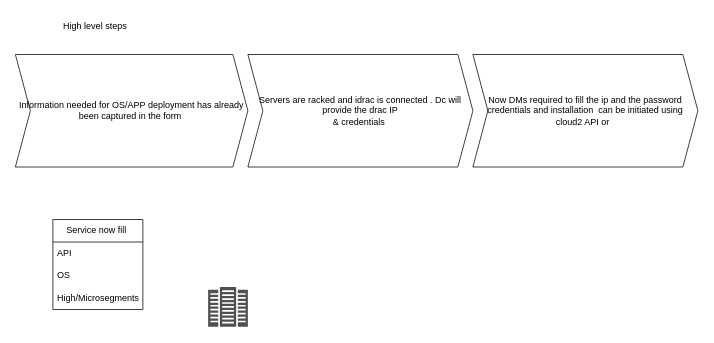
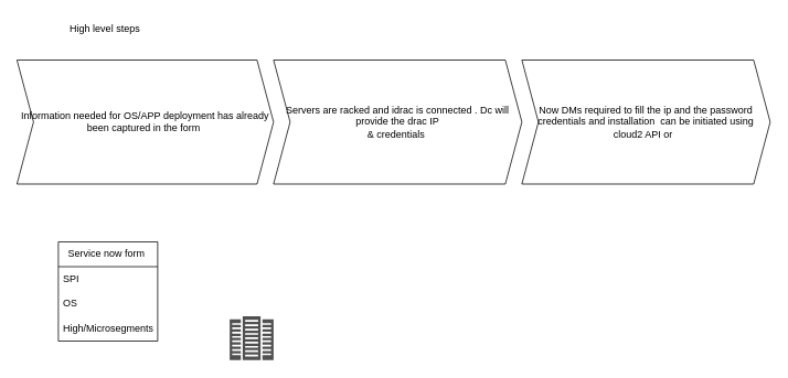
  <mxCell id="0" />
  <mxCell id="1" parent="0" />
  <mxCell id="2" value="Information needed for OS/APP deployment has already been captured in the form&amp;nbsp;" style="shape=step;perimeter=stepPerimeter;whiteSpace=wrap;html=1;fixedSize=1;" vertex="1" parent="1"><mxGeometry x="20" y="72" width="310" height="150" as="geometry" /></mxCell>
  <mxCell id="3" value="Servers are racked and idrac is connected . Dc will provide the drac IP&lt;br&gt;&amp;amp; credentials&amp;nbsp;" style="shape=step;perimeter=stepPerimeter;whiteSpace=wrap;html=1;fixedSize=1;" vertex="1" parent="1"><mxGeometry x="330" y="72" width="300" height="150" as="geometry" /></mxCell>
  <mxCell id="4" value="Now DMs required to fill the ip and the password credentials and installation&amp;nbsp; can be initiated using cloud2 API or&amp;nbsp;&amp;nbsp;" style="shape=step;perimeter=stepPerimeter;whiteSpace=wrap;html=1;fixedSize=1;" vertex="1" parent="1"><mxGeometry x="630" y="72" width="300" height="150" as="geometry" /></mxCell>
  <mxCell id="5" value="High level steps" style="text;html=1;align=center;verticalAlign=middle;resizable=0;points=[];autosize=1;strokeColor=none;fillColor=none;" vertex="1" parent="1"><mxGeometry x="71" y="20" width="110" height="30" as="geometry" /></mxCell>
- <mxCell id="6" value="Service now fill&amp;nbsp;" style="swimlane;fontStyle=0;childLayout=stackLayout;horizontal=1;startSize=30;horizontalStack=0;resizeParent=1;resizeParentMax=0;resizeLast=0;collapsible=1;marginBottom=0;whiteSpace=wrap;html=1;" vertex="1" parent="1"><mxGeometry x="70" y="292" width="120" height="120" as="geometry" /></mxCell>
- <mxCell id="7" value="API&amp;nbsp;" style="text;strokeColor=none;fillColor=none;align=left;verticalAlign=middle;spacingLeft=4;spacingRight=4;overflow=hidden;points=[[0,0.5],[1,0.5]];portConstraint=eastwest;rotatable=0;whiteSpace=wrap;html=1;" vertex="1" parent="6"><mxGeometry y="30" width="120" height="30" as="geometry" /></mxCell>
+ <mxCell id="6" value="Service now form&amp;nbsp;" style="swimlane;fontStyle=0;childLayout=stackLayout;horizontal=1;startSize=30;horizontalStack=0;resizeParent=1;resizeParentMax=0;resizeLast=0;collapsible=1;marginBottom=0;whiteSpace=wrap;html=1;" vertex="1" parent="1"><mxGeometry x="70" y="292" width="120" height="120" as="geometry" /></mxCell>
+ <mxCell id="7" value="SPI&amp;nbsp;" style="text;strokeColor=none;fillColor=none;align=left;verticalAlign=middle;spacingLeft=4;spacingRight=4;overflow=hidden;points=[[0,0.5],[1,0.5]];portConstraint=eastwest;rotatable=0;whiteSpace=wrap;html=1;" vertex="1" parent="6"><mxGeometry y="30" width="120" height="30" as="geometry" /></mxCell>
  <mxCell id="8" value="OS" style="text;strokeColor=none;fillColor=none;align=left;verticalAlign=middle;spacingLeft=4;spacingRight=4;overflow=hidden;points=[[0,0.5],[1,0.5]];portConstraint=eastwest;rotatable=0;whiteSpace=wrap;html=1;" vertex="1" parent="6"><mxGeometry y="60" width="120" height="30" as="geometry" /></mxCell>
  <mxCell id="9" value="High/Microsegments" style="text;strokeColor=none;fillColor=none;align=left;verticalAlign=middle;spacingLeft=4;spacingRight=4;overflow=hidden;points=[[0,0.5],[1,0.5]];portConstraint=eastwest;rotatable=0;whiteSpace=wrap;html=1;" vertex="1" parent="6"><mxGeometry y="90" width="120" height="30" as="geometry" /></mxCell>
  <mxCell id="10" value="" style="sketch=0;pointerEvents=1;shadow=0;dashed=0;html=1;strokeColor=none;fillColor=#505050;labelPosition=center;verticalLabelPosition=bottom;verticalAlign=top;outlineConnect=0;align=center;shape=mxgraph.office.servers.datacenter;" vertex="1" parent="1"><mxGeometry x="277" y="382" width="53" height="53" as="geometry" /></mxCell>
